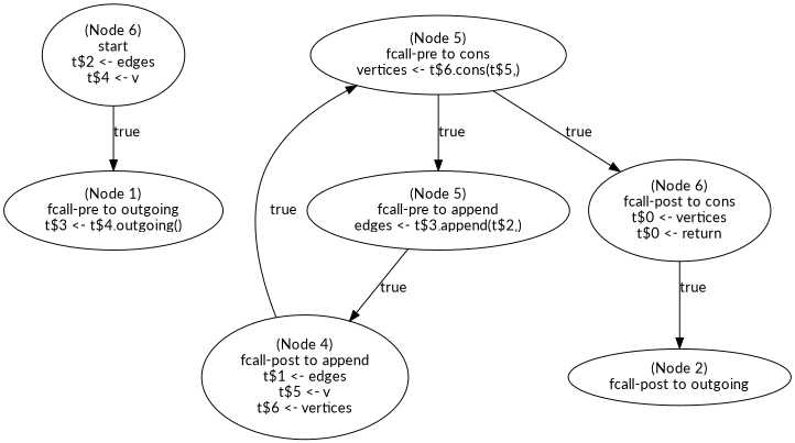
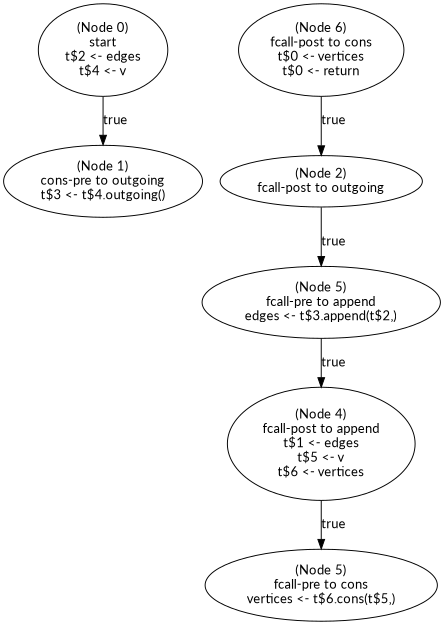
  digraph {
    fontname=Lato
    node [fontname=Lato]
    edge [fontname=Lato]
-   n1 [label="(Node 6)\nstart\nt$2 <- edges\nt$4 <- v\n"]
-   n2 [label="(Node 1)\nfcall-pre to outgoing\nt$3 <- t$4.outgoing()\n"]
+   n1 [label="(Node 0)\nstart\nt$2 <- edges\nt$4 <- v\n"]
+   n2 [label="(Node 1)\ncons-pre to outgoing\nt$3 <- t$4.outgoing()\n"]
    n3 [label="(Node 2)\nfcall-post to outgoing\n"]
    n4 [label="(Node 5)\nfcall-pre to append\nedges <- t$3.append(t$2,)\n"]
    n5 [label="(Node 4)\nfcall-post to append\nt$1 <- edges\nt$5 <- v\nt$6 <- vertices\n"]
    n6 [label="(Node 5)\nfcall-pre to cons\nvertices <- t$6.cons(t$5,)\n"]
    n7 [label="(Node 6)\nfcall-post to cons\nt$0 <- vertices\nt$0 <- return\n"]
    n1 -> n2 [label=true]
-   n6 -> n4 [label=true]
+   n3 -> n4 [label=true]
    n4 -> n5 [label=true]
    n5 -> n6 [label=true]
-   n6 -> n7 [label=true]
    n7 -> n3 [label=true]
  }
